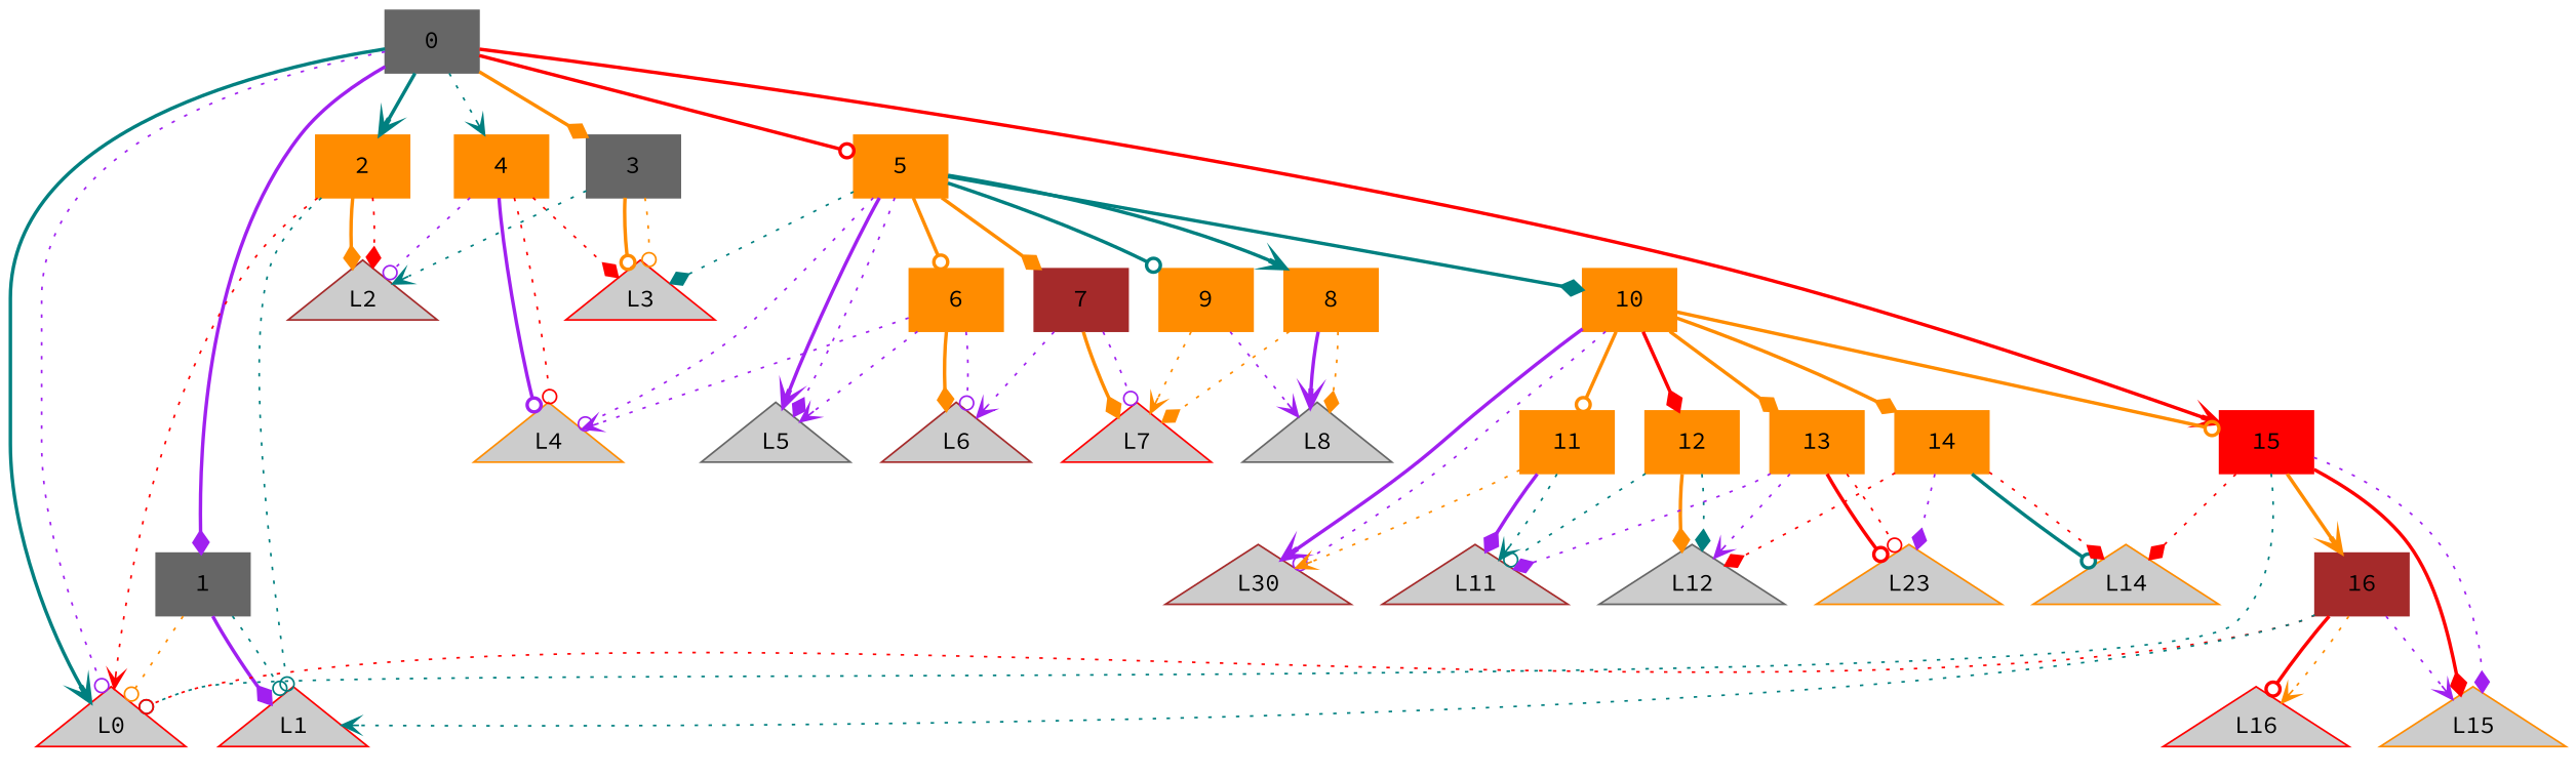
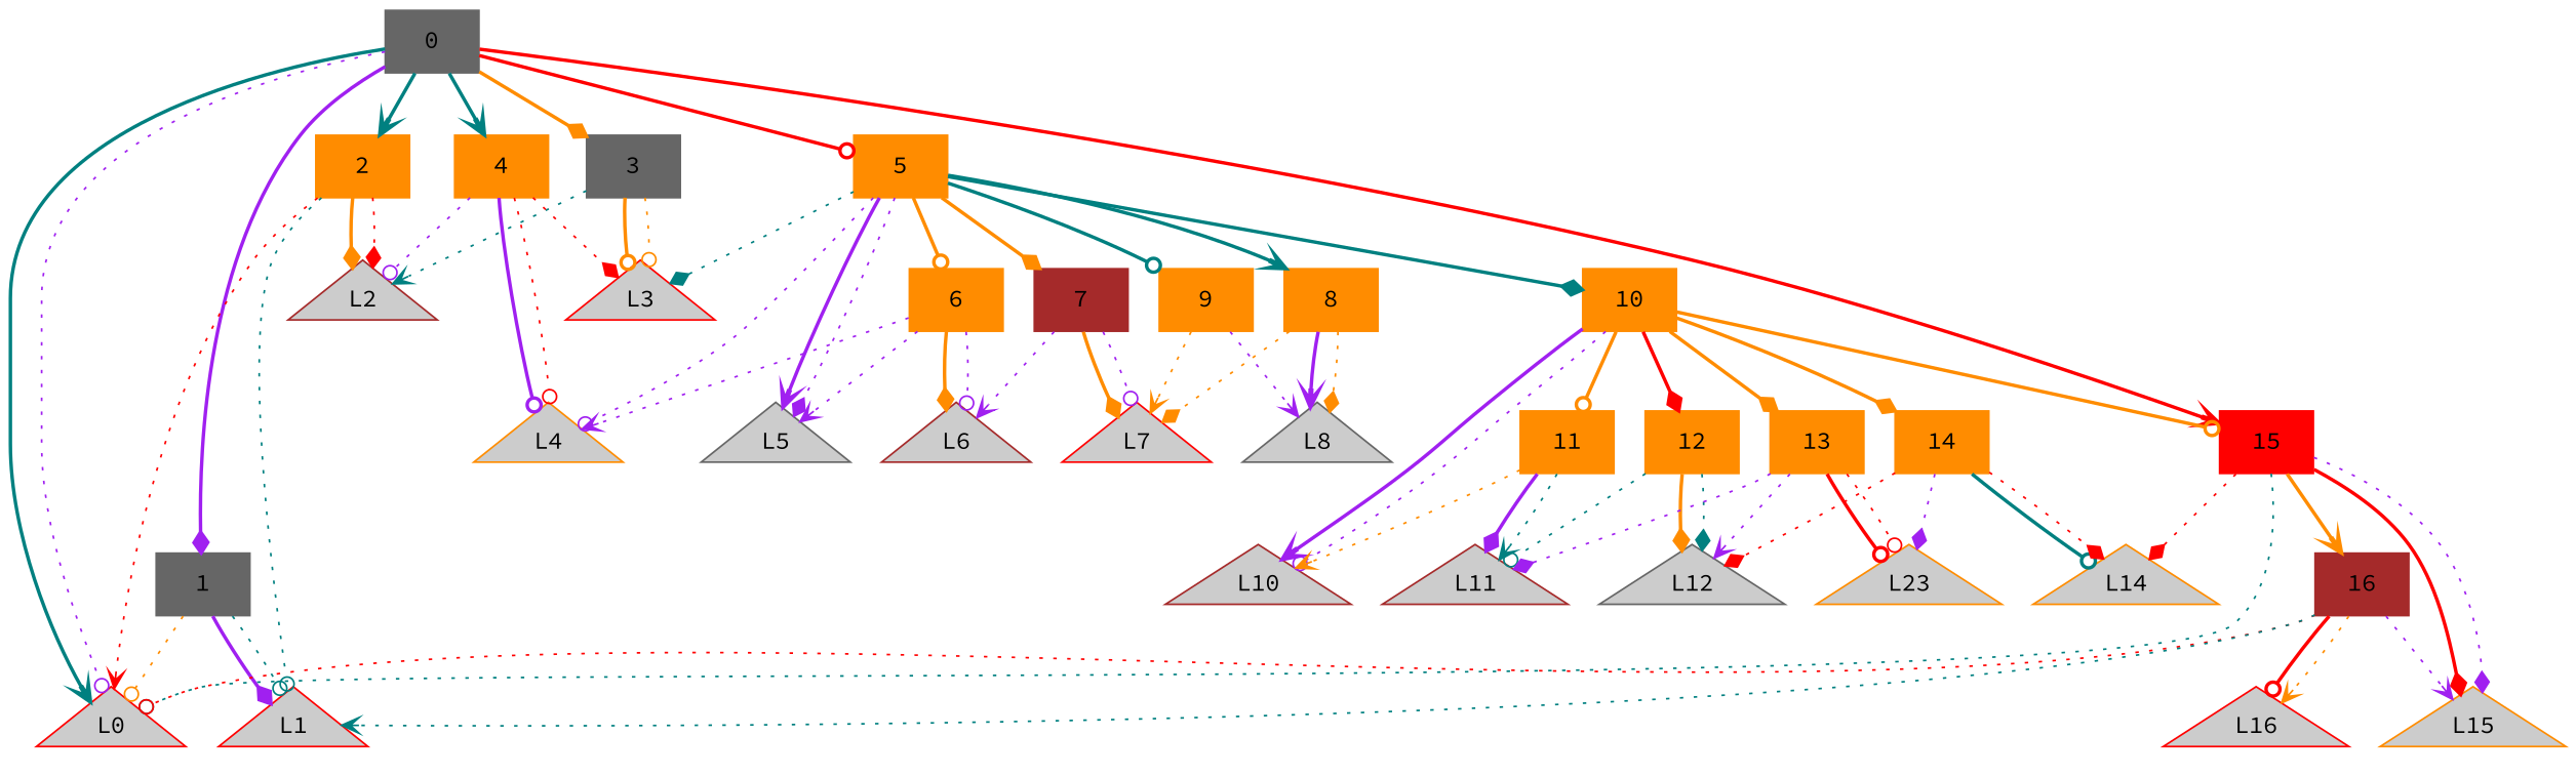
  digraph {
    fontname="Source Code Pro"
    node [color=darkorange fontname="Source Code Pro" shape=box style=filled]
    edge [arrowhead=diamond color=purple fontname="Source Code Pro" style=dotted]
    0 [color=gray40]
    1 [color=gray40]
    2
    3 [color=gray40]
    4
    5
    15 [color=red]
    L0 [color=red fillcolor=gray80 shape=triangle]
    L1 [color=red fillcolor=gray80 shape=triangle]
    L2 [color=brown fillcolor=gray80 shape=triangle]
    L3 [color=red fillcolor=gray80 shape=triangle]
    L4 [fillcolor=gray80 shape=triangle]
    6
    7 [color=brown]
    8
    9
    10
    L5 [color=gray40 fillcolor=gray80 shape=triangle]
    L14 [fillcolor=gray80 shape=triangle]
    16 [color=brown]
    L15 [fillcolor=gray80 shape=triangle]
    L6 [color=brown fillcolor=gray80 shape=triangle]
    L7 [color=red fillcolor=gray80 shape=triangle]
    L8 [color=gray40 fillcolor=gray80 shape=triangle]
    11
    12
    13
    14
-   L10 [color=brown fillcolor=gray80 shape=triangle label=L30]
+   L10 [color=brown fillcolor=gray80 shape=triangle]
    L11 [color=brown fillcolor=gray80 shape=triangle]
    L12 [color=gray40 fillcolor=gray80 shape=triangle]
    n32 [fillcolor=gray80 label=L23 shape=triangle]
    L16 [color=red fillcolor=gray80 shape=triangle]
    0 -> 1 [style=bold]
    0 -> 2 [arrowhead=vee color=teal style=bold]
    0 -> 3 [color=darkorange style=bold]
-   0 -> 4 [arrowhead=vee color=teal]
+   0 -> 4 [arrowhead=vee color=teal style=bold]
    0 -> 5 [arrowhead=odot color=red style=bold]
    0 -> 15 [arrowhead=vee color=red style=bold]
    0 -> L0 [arrowhead=vee color=teal style=bold]
    0 -> L0 [arrowhead=odot]
    1 -> L0 [arrowhead=odot color=darkorange]
    1 -> L1 [style=bold]
    1 -> L1 [arrowhead=odot color=teal]
    2 -> L0 [arrowhead=vee color=red]
    2 -> L1 [arrowhead=odot color=teal]
    2 -> L2 [color=darkorange style=bold]
    2 -> L2 [color=red]
    3 -> L2 [arrowhead=vee color=teal]
    3 -> L3 [arrowhead=odot color=darkorange style=bold]
    3 -> L3 [arrowhead=odot color=darkorange]
    4 -> L2 [arrowhead=odot]
    4 -> L3 [color=red]
    4 -> L4 [arrowhead=odot style=bold]
    4 -> L4 [arrowhead=odot color=red]
    5 -> L3 [color=teal]
    5 -> L4 [arrowhead=odot]
    5 -> 6 [arrowhead=odot color=darkorange style=bold]
    5 -> 7 [color=darkorange style=bold]
    5 -> 8 [arrowhead=vee color=teal style=bold]
    5 -> 9 [arrowhead=odot color=teal style=bold]
    5 -> 10 [color=teal style=bold]
    5 -> L5 [arrowhead=vee style=bold]
    5 -> L5
    15 -> L0 [arrowhead=odot color=teal]
    15 -> L14 [color=red]
    15 -> 16 [arrowhead=vee color=darkorange style=bold]
    15 -> L15 [color=red style=bold]
    15 -> L15
    6 -> L4 [arrowhead=vee]
    6 -> L5 [arrowhead=vee]
    6 -> L6 [color=darkorange style=bold]
    6 -> L6 [arrowhead=odot]
    7 -> L6 [arrowhead=vee]
    7 -> L7 [color=darkorange style=bold]
    7 -> L7 [arrowhead=odot]
    8 -> L7 [color=darkorange]
    8 -> L8 [arrowhead=vee style=bold]
    8 -> L8 [color=darkorange]
    9 -> L7 [arrowhead=vee color=darkorange]
    9 -> L8 [arrowhead=vee]
    10 -> 15 [arrowhead=odot color=darkorange style=bold]
    10 -> 11 [arrowhead=odot color=darkorange style=bold]
    10 -> 12 [color=red style=bold]
    10 -> 13 [color=darkorange style=bold]
    10 -> 14 [color=darkorange style=bold]
    10 -> L10 [arrowhead=vee style=bold]
    10 -> L10 [arrowhead=odot]
    16 -> L0 [arrowhead=odot color=red]
    16 -> L1 [arrowhead=vee color=teal]
    16 -> L15 [arrowhead=vee]
    16 -> L16 [arrowhead=odot color=red style=bold]
    16 -> L16 [arrowhead=vee color=darkorange]
    11 -> L10 [arrowhead=vee color=darkorange]
    11 -> L11 [style=bold]
    11 -> L11 [arrowhead=vee color=teal]
    12 -> L11 [arrowhead=odot color=teal]
    12 -> L12 [color=darkorange style=bold]
    12 -> L12 [color=teal]
    13 -> L11
    13 -> L12 [arrowhead=vee]
    13 -> n32 [arrowhead=odot color=red style=bold]
    13 -> n32 [arrowhead=odot color=red]
    14 -> L14 [arrowhead=odot color=teal style=bold]
    14 -> L14 [color=red]
    14 -> L12 [color=red]
    14 -> n32
  }
